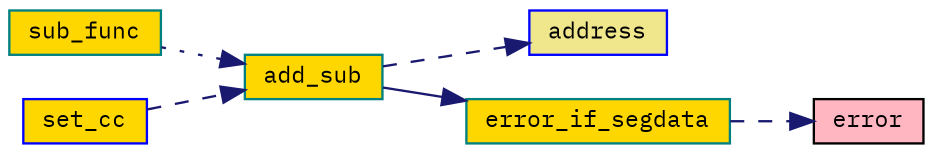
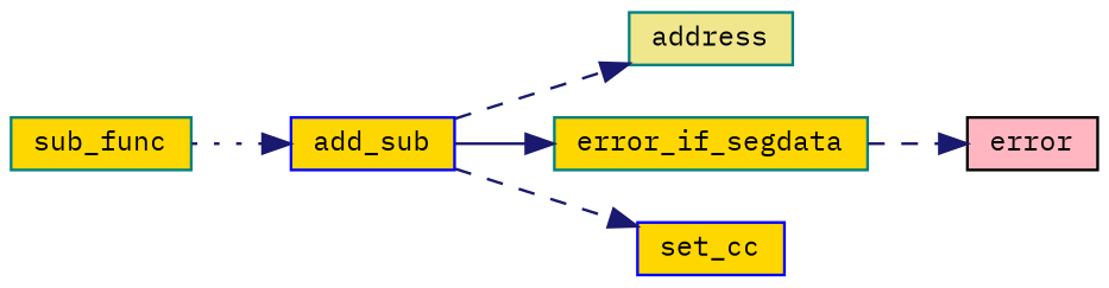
  digraph {
    fontname="IBM Plex Mono"
    rankdir=LR
    node [color=teal fillcolor=gold fontname="IBM Plex Mono" fontsize=10 shape=record style=filled]
    edge [color=midnightblue fontname="IBM Plex Mono" fontsize=10 labelfontname=FreeSans labelfontsize=10 style=dashed]
    n1 [fontcolor=black height=0.2 label=sub_func width=0.4]
-   n2 [height=0.2 label=add_sub width=0.4]
-   n3 [color=blue fillcolor=khaki height=0.2 label=address width=0.4]
+   n2 [color=blue height=0.2 label=add_sub width=0.4]
+   n3 [fillcolor=khaki height=0.2 label=address width=0.4]
    n4 [height=0.2 label=error_if_segdata width=0.4]
    n5 [color=blue height=0.2 label=set_cc width=0.4]
    n6 [color=black fillcolor=lightpink height=0.2 label=error width=0.4]
    n1 -> n2 [style=dotted]
    n2 -> n3
    n2 -> n4 [style=solid]
-   n5 -> n2
+   n2 -> n5
    n4 -> n6
  }
